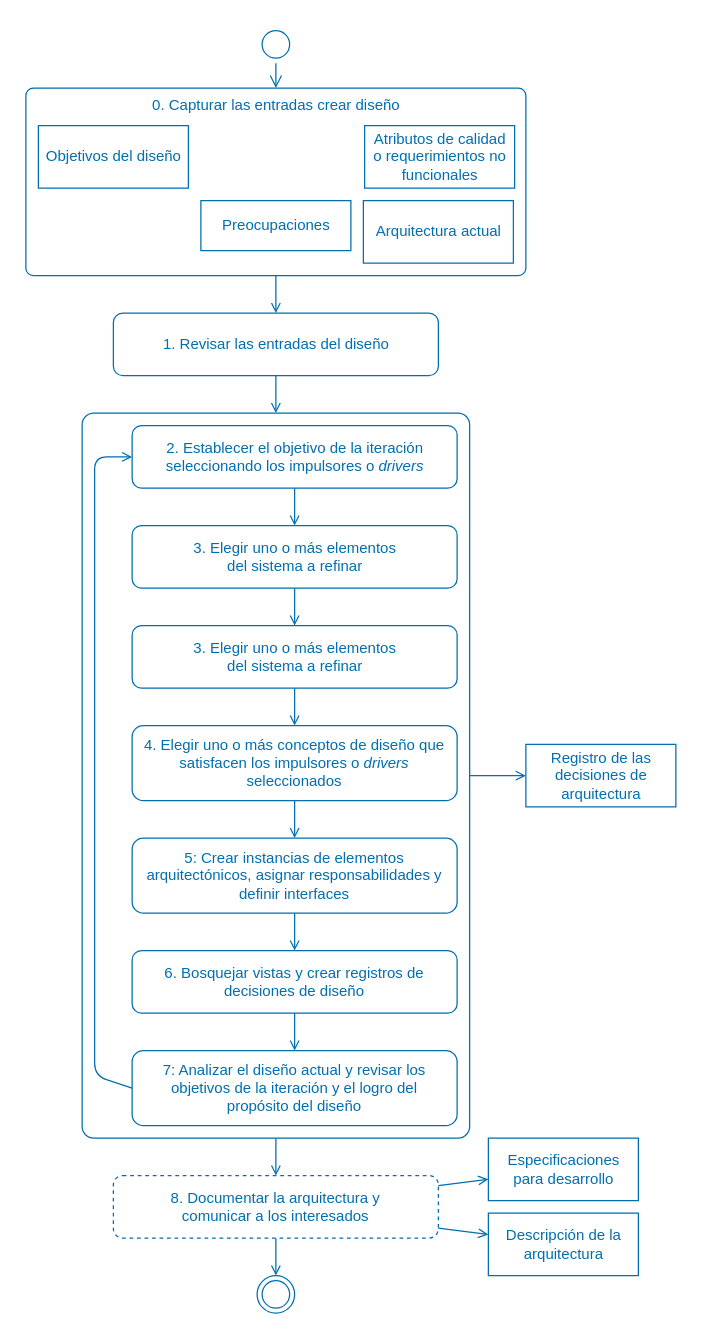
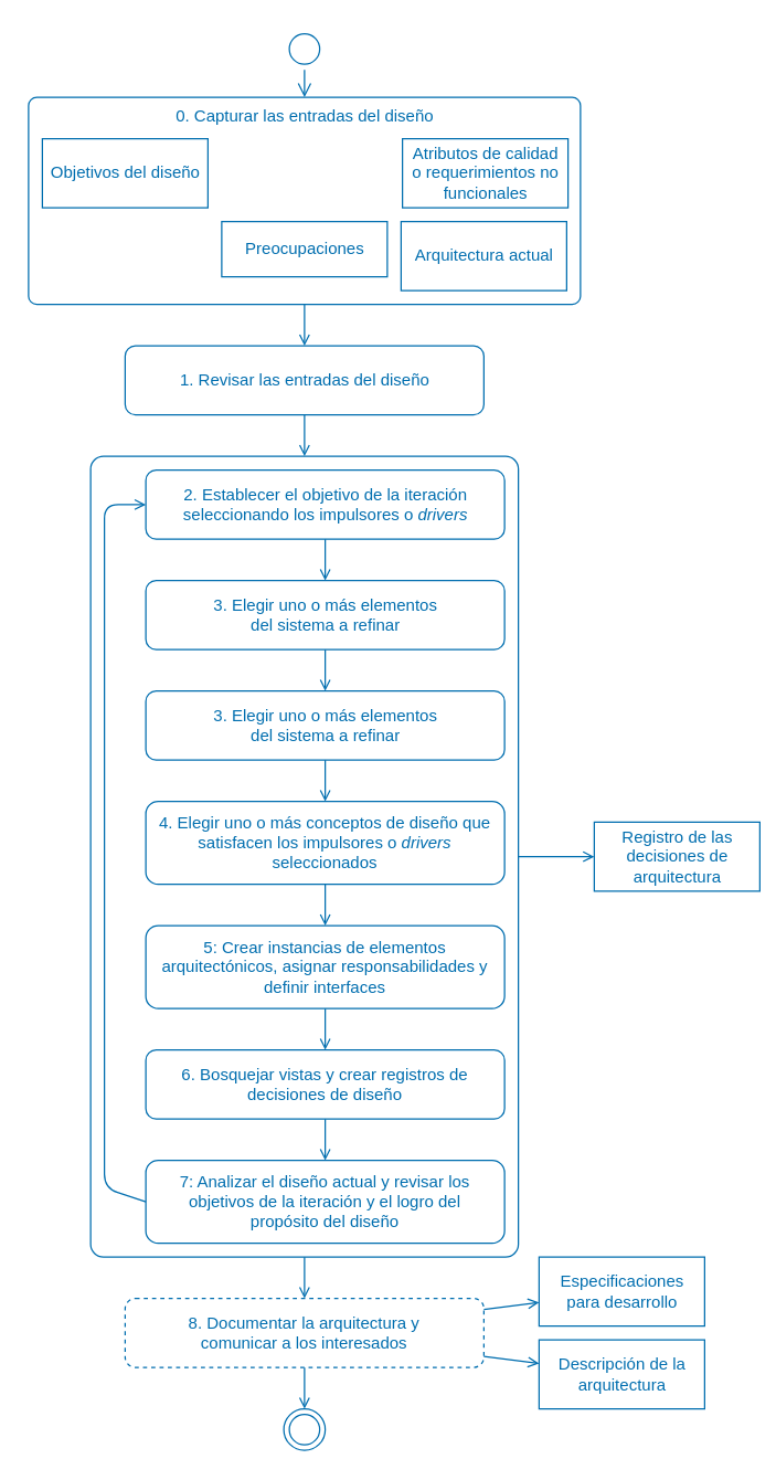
  <mxCell id="0" />
  <mxCell id="1" parent="0" />
  <mxCell id="2" value="" style="whiteSpace=wrap;html=1;fillColor=none;strokeColor=#006EAF;dashed=0;rounded=1;fontColor=#006EAF;arcSize=3;" parent="1" vertex="1"><mxGeometry x="65" y="330" width="310" height="580" as="geometry" /></mxCell>
  <mxCell id="3" value="" style="ellipse;html=1;shape=endState;fillColor=none;strokeColor=#006EAF;fontColor=#006EAF;" parent="1" vertex="1"><mxGeometry x="205" y="1020" width="30" height="30" as="geometry" /></mxCell>
  <mxCell id="4" value="" style="ellipse;html=1;shape=startState;fillColor=none;strokeColor=#006EAF;fontColor=#006EAF;" parent="1" vertex="1"><mxGeometry x="205" y="20" width="30" height="30" as="geometry" /></mxCell>
  <mxCell id="5" value="" style="edgeStyle=orthogonalEdgeStyle;html=1;verticalAlign=bottom;endArrow=open;endSize=8;strokeColor=#006EAF;fillColor=#1ba1e2;fontColor=#006EAF;" parent="1" source="4" target="6" edge="1"><mxGeometry relative="1" as="geometry"><mxPoint x="165" y="70" as="targetPoint" /></mxGeometry></mxCell>
- <mxCell id="6" value="0. Capturar las entradas crear diseño" style="html=1;dashed=0;whitespace=wrap;verticalAlign=top;fillColor=none;strokeColor=#006EAF;rounded=1;arcSize=4;fontColor=#006EAF;" parent="1" vertex="1"><mxGeometry x="20" y="70" width="400" height="150" as="geometry" /></mxCell>
+ <mxCell id="6" value="0. Capturar las entradas del diseño" style="html=1;dashed=0;whitespace=wrap;verticalAlign=top;fillColor=none;strokeColor=#006EAF;rounded=1;arcSize=4;fontColor=#006EAF;" parent="1" vertex="1"><mxGeometry x="20" y="70" width="400" height="150" as="geometry" /></mxCell>
  <mxCell id="7" value="Objetivos del diseño" style="html=1;fillColor=none;strokeColor=#006EAF;fontColor=#006EAF;" parent="1" vertex="1"><mxGeometry x="30" y="100" width="120" height="50" as="geometry" /></mxCell>
  <mxCell id="8" value="Atributos de calidad&lt;br&gt;o requerimientos no&lt;br&gt;funcionales" style="html=1;fillColor=none;strokeColor=#006EAF;fontColor=#006EAF;" parent="1" vertex="1"><mxGeometry x="291" y="100" width="120" height="50" as="geometry" /></mxCell>
  <mxCell id="9" value="Preocupaciones" style="html=1;fillColor=none;strokeColor=#006EAF;fontColor=#006EAF;" parent="1" vertex="1"><mxGeometry x="160" y="160" width="120" height="40" as="geometry" /></mxCell>
  <mxCell id="10" value="Arquitectura actual" style="html=1;fillColor=none;strokeColor=#006EAF;fontColor=#006EAF;dashed=0;" parent="1" vertex="1"><mxGeometry x="290" y="160" width="120" height="50" as="geometry" /></mxCell>
  <mxCell id="11" value="1. Revisar las entradas del diseño" style="html=1;dashed=0;whitespace=wrap;rounded=1;strokeColor=#006EAF;fillColor=none;fontColor=#006EAF;" parent="1" vertex="1"><mxGeometry x="90" y="250" width="260" height="50" as="geometry" /></mxCell>
  <mxCell id="12" value="2. Establecer el objetivo de la iteración&lt;br&gt;seleccionando los impulsores o &lt;i&gt;drivers&lt;/i&gt;" style="html=1;dashed=0;whitespace=wrap;rounded=1;strokeColor=#006EAF;fillColor=none;fontColor=#006EAF;" parent="1" vertex="1"><mxGeometry x="105" y="340" width="260" height="50" as="geometry" /></mxCell>
  <mxCell id="13" value="3. Elegir uno o más elementos&lt;br&gt;del sistema a refinar" style="html=1;dashed=0;whitespace=wrap;rounded=1;strokeColor=#006EAF;fillColor=none;fontColor=#006EAF;" parent="1" vertex="1"><mxGeometry x="105" y="420" width="260" height="50" as="geometry" /></mxCell>
  <mxCell id="14" value="" style="edgeStyle=none;html=1;endArrow=open;endFill=0;fillColor=#1ba1e2;strokeColor=#006EAF;fontColor=#006EAF;" parent="1" source="15" target="17" edge="1"><mxGeometry relative="1" as="geometry" /></mxCell>
  <mxCell id="15" value="3. Elegir uno o más elementos&lt;br&gt;del sistema a refinar" style="html=1;dashed=0;whitespace=wrap;rounded=1;strokeColor=#006EAF;fillColor=none;fontColor=#006EAF;" parent="1" vertex="1"><mxGeometry x="105" y="500" width="260" height="50" as="geometry" /></mxCell>
  <mxCell id="16" value="" style="edgeStyle=none;html=1;endArrow=open;endFill=0;fillColor=#1ba1e2;strokeColor=#006EAF;fontColor=#006EAF;" parent="1" source="17" target="19" edge="1"><mxGeometry relative="1" as="geometry" /></mxCell>
  <mxCell id="17" value="4. Elegir uno o más conceptos de diseño que satisfacen los impulsores o &lt;i&gt;drivers&lt;/i&gt; seleccionados" style="whiteSpace=wrap;html=1;fillColor=none;strokeColor=#006EAF;dashed=0;rounded=1;fontColor=#006EAF;" parent="1" vertex="1"><mxGeometry x="105" y="580" width="260" height="60" as="geometry" /></mxCell>
  <mxCell id="18" value="" style="edgeStyle=none;html=1;endArrow=open;endFill=0;fillColor=#1ba1e2;strokeColor=#006EAF;fontColor=#006EAF;" parent="1" source="19" target="21" edge="1"><mxGeometry relative="1" as="geometry" /></mxCell>
  <mxCell id="19" value="5: Crear instancias de elementos arquitectónicos, asignar responsabilidades y definir interfaces" style="whiteSpace=wrap;html=1;fillColor=none;strokeColor=#006EAF;dashed=0;rounded=1;fontColor=#006EAF;" parent="1" vertex="1"><mxGeometry x="105" y="670" width="260" height="60" as="geometry" /></mxCell>
  <mxCell id="20" value="" style="edgeStyle=none;html=1;endArrow=open;endFill=0;fillColor=#1ba1e2;strokeColor=#006EAF;fontColor=#006EAF;" parent="1" source="21" target="22" edge="1"><mxGeometry relative="1" as="geometry" /></mxCell>
  <mxCell id="21" value="6. Bosquejar vistas y crear registros de&lt;br&gt;decisiones de diseño" style="whiteSpace=wrap;html=1;fillColor=none;strokeColor=#006EAF;dashed=0;rounded=1;fontColor=#006EAF;" parent="1" vertex="1"><mxGeometry x="105" y="760" width="260" height="50" as="geometry" /></mxCell>
  <mxCell id="22" value="7: Analizar el diseño actual y revisar los objetivos&amp;nbsp;de la iteración y el logro del&lt;br&gt;propósito del diseño" style="whiteSpace=wrap;html=1;fillColor=none;strokeColor=#006EAF;dashed=0;rounded=1;fontColor=#006EAF;" parent="1" vertex="1"><mxGeometry x="105" y="840" width="260" height="60" as="geometry" /></mxCell>
  <mxCell id="23" value="" style="edgeStyle=none;html=1;endArrow=open;endFill=0;fillColor=#1ba1e2;strokeColor=#006EAF;fontColor=#006EAF;" parent="1" source="13" target="15" edge="1"><mxGeometry relative="1" as="geometry"><mxPoint x="245" y="550" as="sourcePoint" /><mxPoint x="235" y="530" as="targetPoint" /></mxGeometry></mxCell>
  <mxCell id="24" value="" style="edgeStyle=none;html=1;endArrow=open;endFill=0;fillColor=#1ba1e2;strokeColor=#006EAF;fontColor=#006EAF;" parent="1" source="12" target="13" edge="1"><mxGeometry relative="1" as="geometry"><mxPoint x="245" y="470" as="sourcePoint" /><mxPoint x="245" y="500" as="targetPoint" /></mxGeometry></mxCell>
  <mxCell id="25" value="" style="edgeStyle=none;html=1;endArrow=open;endFill=0;fillColor=#1ba1e2;strokeColor=#006EAF;fontColor=#006EAF;entryX=0.5;entryY=0;entryDx=0;entryDy=0;" parent="1" source="11" target="2" edge="1"><mxGeometry relative="1" as="geometry"><mxPoint x="230" y="390" as="sourcePoint" /><mxPoint x="220" y="330" as="targetPoint" /></mxGeometry></mxCell>
  <mxCell id="26" value="" style="edgeStyle=none;html=1;endArrow=open;endFill=0;fillColor=#1ba1e2;strokeColor=#006EAF;exitX=0.5;exitY=1;exitDx=0;exitDy=0;fontColor=#006EAF;" parent="1" source="6" edge="1"><mxGeometry relative="1" as="geometry"><mxPoint x="230" y="310" as="sourcePoint" /><mxPoint x="220" y="250" as="targetPoint" /></mxGeometry></mxCell>
  <mxCell id="27" value="" style="edgeStyle=none;html=1;endArrow=open;endFill=0;fillColor=#1ba1e2;strokeColor=#006EAF;entryX=0;entryY=0.5;entryDx=0;entryDy=0;exitX=0;exitY=0.5;exitDx=0;exitDy=0;" parent="1" source="22" target="12" edge="1"><mxGeometry relative="1" as="geometry"><mxPoint x="45" y="760" as="sourcePoint" /><mxPoint x="255" y="350" as="targetPoint" /><Array as="points"><mxPoint x="75" y="860" /><mxPoint x="75" y="365" /></Array></mxGeometry></mxCell>
  <mxCell id="28" value="8. Documentar la arquitectura y&lt;br&gt;comunicar a los interesados" style="whiteSpace=wrap;html=1;fillColor=none;strokeColor=#006EAF;dashed=1;rounded=1;fontColor=#006EAF;" parent="1" vertex="1"><mxGeometry x="90" y="940" width="260" height="50" as="geometry" /></mxCell>
  <mxCell id="29" value="" style="edgeStyle=none;html=1;endArrow=open;endFill=0;fillColor=#1ba1e2;strokeColor=#006EAF;fontColor=#006EAF;exitX=0.5;exitY=1;exitDx=0;exitDy=0;" parent="1" source="2" target="28" edge="1"><mxGeometry relative="1" as="geometry"><mxPoint x="235" y="910" as="sourcePoint" /><mxPoint x="245" y="860" as="targetPoint" /></mxGeometry></mxCell>
  <mxCell id="30" value="" style="edgeStyle=none;html=1;endArrow=open;endFill=0;fillColor=#1ba1e2;strokeColor=#006EAF;fontColor=#006EAF;exitX=0.5;exitY=1;exitDx=0;exitDy=0;" parent="1" source="28" target="3" edge="1"><mxGeometry relative="1" as="geometry"><mxPoint x="240" y="840" as="sourcePoint" /><mxPoint x="240" y="870" as="targetPoint" /></mxGeometry></mxCell>
- <mxCell id="31" value="Registro de las&lt;br&gt;decisiones de&lt;br&gt;arquitectura" style="html=1;fillColor=none;strokeColor=#006EAF;fontColor=#006EAF;" parent="1" vertex="1"><mxGeometry x="420" y="595" width="120" height="50" as="geometry" /></mxCell>
+ <mxCell id="31" value="Registro de las&lt;br&gt;decisiones de&lt;br&gt;arquitectura" style="html=1;fillColor=none;strokeColor=#006EAF;fontColor=#006EAF;" parent="1" vertex="1"><mxGeometry x="430" y="595" width="120" height="50" as="geometry" /></mxCell>
  <mxCell id="32" value="" style="edgeStyle=none;html=1;endArrow=open;endFill=0;fillColor=#1ba1e2;strokeColor=#006EAF;fontColor=#006EAF;entryX=0;entryY=0.5;entryDx=0;entryDy=0;exitX=1;exitY=0.5;exitDx=0;exitDy=0;" parent="1" source="2" target="31" edge="1"><mxGeometry relative="1" as="geometry"><mxPoint x="245" y="560" as="sourcePoint" /><mxPoint x="245" y="590" as="targetPoint" /></mxGeometry></mxCell>
  <mxCell id="33" value="Especificaciones&lt;br&gt;para desarrollo" style="html=1;fillColor=none;strokeColor=#006EAF;fontColor=#006EAF;" parent="1" vertex="1"><mxGeometry x="390" y="910" width="120" height="50" as="geometry" /></mxCell>
  <mxCell id="34" value="Descripción de la&lt;br&gt;arquitectura" style="html=1;fillColor=none;strokeColor=#006EAF;fontColor=#006EAF;" parent="1" vertex="1"><mxGeometry x="390" y="970" width="120" height="50" as="geometry" /></mxCell>
  <mxCell id="35" value="" style="edgeStyle=none;html=1;endArrow=open;endFill=0;fillColor=#1ba1e2;strokeColor=#006EAF;fontColor=#006EAF;" parent="1" source="28" target="33" edge="1"><mxGeometry relative="1" as="geometry"><mxPoint x="385" y="630" as="sourcePoint" /><mxPoint x="430" y="630" as="targetPoint" /></mxGeometry></mxCell>
  <mxCell id="36" value="" style="edgeStyle=none;html=1;endArrow=open;endFill=0;fillColor=#1ba1e2;strokeColor=#006EAF;fontColor=#006EAF;" parent="1" source="28" target="34" edge="1"><mxGeometry relative="1" as="geometry"><mxPoint x="360" y="958.043" as="sourcePoint" /><mxPoint x="400" y="952.826" as="targetPoint" /></mxGeometry></mxCell>
